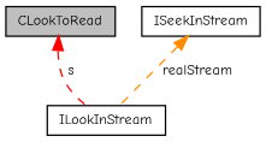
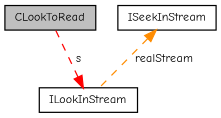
  digraph {
    fontname="Comic Neue"
    node [color=black fillcolor=white fontname="Comic Neue" fontsize=10 shape=record style=filled]
    edge [dir=back fontname="Comic Neue" fontsize=10 labelfontname=Helvetica labelfontsize=10 style=dashed]
    n1 [fillcolor=grey75 fontcolor=black height=0.2 label=CLookToRead width=0.4]
    n2 [height=0.2 label=ILookInStream width=0.4]
    n3 [height=0.2 label=ISeekInStream width=0.4]
-   n1 -> n2 [color=red label=" s"]
+   n2 -> n1 [color=red label=" s"]
    n3 -> n2 [color=darkorange label=" realStream"]
  }
